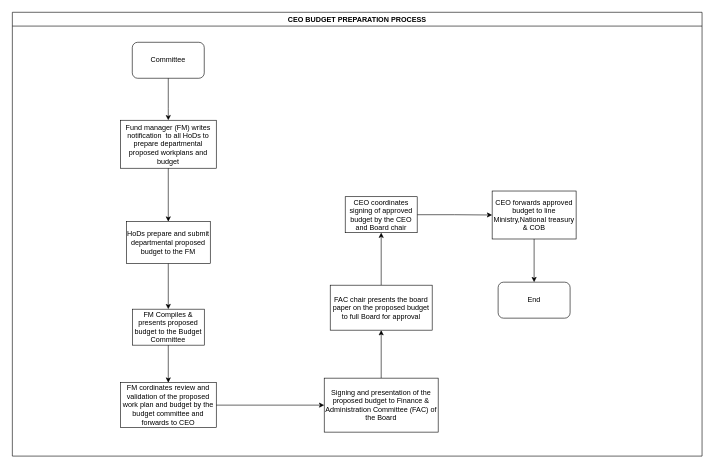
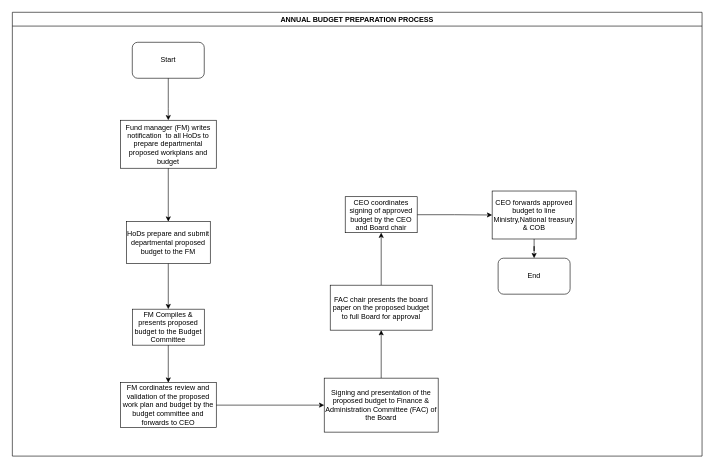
  <mxCell id="0" />
  <mxCell id="1" parent="0" />
- <mxCell id="2" value="CEO BUDGET PREPARATION PROCESS" style="swimlane;" vertex="1" parent="1"><mxGeometry x="20" y="20" width="1150" height="740" as="geometry" /></mxCell>
- <mxCell id="3" value="Committee" style="rounded=1;whiteSpace=wrap;html=1;" vertex="1" parent="2"><mxGeometry x="200" y="50" width="120" height="60" as="geometry" /></mxCell>
+ <mxCell id="2" value="ANNUAL BUDGET PREPARATION PROCESS" style="swimlane;" vertex="1" parent="1"><mxGeometry x="20" y="20" width="1150" height="740" as="geometry" /></mxCell>
+ <mxCell id="3" value="Start" style="rounded=1;whiteSpace=wrap;html=1;" vertex="1" parent="2"><mxGeometry x="200" y="50" width="120" height="60" as="geometry" /></mxCell>
  <mxCell id="4" value="Fund manager (FM) writes notification&amp;nbsp; to all HoDs to prepare departmental proposed workplans and budget " style="rounded=0;whiteSpace=wrap;html=1;" vertex="1" parent="2"><mxGeometry x="180" y="180" width="160" height="80" as="geometry" /></mxCell>
  <mxCell id="5" value="" style="edgeStyle=orthogonalEdgeStyle;rounded=0;orthogonalLoop=1;jettySize=auto;html=1;entryX=0.5;entryY=0;entryDx=0;entryDy=0;exitX=0.5;exitY=1;exitDx=0;exitDy=0;" edge="1" parent="2" source="3" target="4"><mxGeometry relative="1" as="geometry"><mxPoint x="260" y="190" as="targetPoint" /><Array as="points"><mxPoint x="260" y="160" /><mxPoint x="260" y="160" /></Array></mxGeometry></mxCell>
  <mxCell id="6" value="FM &lt;span lang=&quot;EN-GB&quot;&gt;cordinates review and validation of the proposed work plan and budget by the budget committee and forwards to CEO &lt;/span&gt;" style="whiteSpace=wrap;html=1;rounded=0;" vertex="1" parent="2"><mxGeometry x="180" y="617.5" width="160" height="75" as="geometry" /></mxCell>
  <mxCell id="7" value="HoDs &lt;span lang=&quot;EN-GB&quot;&gt;prepare and submit departmental proposed budget to the FM &lt;/span&gt;" style="whiteSpace=wrap;html=1;rounded=0;" vertex="1" parent="2"><mxGeometry x="190" y="349" width="140" height="70" as="geometry" /></mxCell>
  <mxCell id="8" value="" style="edgeStyle=orthogonalEdgeStyle;rounded=0;orthogonalLoop=1;jettySize=auto;html=1;" edge="1" parent="2" source="4" target="7"><mxGeometry relative="1" as="geometry" /></mxCell>
  <mxCell id="9" value="&lt;span lang=&quot;EN-GB&quot;&gt;FM Compiles &amp;amp; presents proposed budget to the Budget Committee &lt;/span&gt;" style="whiteSpace=wrap;html=1;rounded=0;" vertex="1" parent="2"><mxGeometry x="200" y="495" width="120" height="60" as="geometry" /></mxCell>
  <mxCell id="10" value="" style="edgeStyle=orthogonalEdgeStyle;rounded=0;orthogonalLoop=1;jettySize=auto;html=1;" edge="1" parent="2" source="7" target="9"><mxGeometry relative="1" as="geometry" /></mxCell>
  <mxCell id="11" value="" style="edgeStyle=orthogonalEdgeStyle;rounded=0;orthogonalLoop=1;jettySize=auto;html=1;" edge="1" parent="2" source="9" target="6"><mxGeometry relative="1" as="geometry" /></mxCell>
  <mxCell id="12" value="&lt;span lang=&quot;EN-GB&quot;&gt;CEO forwards approved budget to line Ministry,National treasury &amp;amp; COB&lt;/span&gt;&lt;b&gt;&lt;span lang=&quot;EN-GB&quot;&gt; &lt;/span&gt;&lt;/b&gt;" style="whiteSpace=wrap;html=1;rounded=0;" vertex="1" parent="2"><mxGeometry x="800" y="298" width="140" height="80" as="geometry" /></mxCell>
- <mxCell id="13" value="End" style="rounded=1;whiteSpace=wrap;html=1;" vertex="1" parent="2"><mxGeometry x="810" y="450" width="120" height="60" as="geometry" /></mxCell>
+ <mxCell id="13" value="End" style="rounded=1;whiteSpace=wrap;html=1;" vertex="1" parent="2"><mxGeometry x="810" y="410" width="120" height="60" as="geometry" /></mxCell>
  <mxCell id="14" value="" style="edgeStyle=orthogonalEdgeStyle;rounded=0;orthogonalLoop=1;jettySize=auto;html=1;entryX=0.5;entryY=0;entryDx=0;entryDy=0;" edge="1" parent="2" source="12" target="13"><mxGeometry relative="1" as="geometry"><mxPoint x="870" y="447.5" as="targetPoint" /></mxGeometry></mxCell>
  <mxCell id="15" value="" style="edgeStyle=orthogonalEdgeStyle;rounded=0;orthogonalLoop=1;jettySize=auto;html=1;" edge="1" parent="1" source="6" target="17"><mxGeometry relative="1" as="geometry" /></mxCell>
  <mxCell id="16" value="" style="edgeStyle=orthogonalEdgeStyle;rounded=0;orthogonalLoop=1;jettySize=auto;html=1;" edge="1" parent="1" source="17" target="19"><mxGeometry relative="1" as="geometry" /></mxCell>
  <mxCell id="17" value="Signing and presentation of the proposed budget to Finance &amp;amp; Administration Committee (FAC) of the Board" style="rounded=0;whiteSpace=wrap;html=1;" vertex="1" parent="1"><mxGeometry x="540" y="630" width="190" height="90" as="geometry" /></mxCell>
  <mxCell id="18" value="" style="edgeStyle=orthogonalEdgeStyle;rounded=0;orthogonalLoop=1;jettySize=auto;html=1;" edge="1" parent="1" source="19" target="21"><mxGeometry relative="1" as="geometry" /></mxCell>
  <mxCell id="19" value="FAC chair presents the board paper on the proposed budget to full Board for approval " style="whiteSpace=wrap;html=1;rounded=0;" vertex="1" parent="1"><mxGeometry x="550" y="475" width="170" height="75" as="geometry" /></mxCell>
  <mxCell id="20" value="" style="edgeStyle=orthogonalEdgeStyle;rounded=0;orthogonalLoop=1;jettySize=auto;html=1;" edge="1" parent="1" source="21" target="12"><mxGeometry relative="1" as="geometry" /></mxCell>
  <mxCell id="21" value="CEO coordinates signing of approved budget by the CEO and Board chair" style="whiteSpace=wrap;html=1;rounded=0;" vertex="1" parent="1"><mxGeometry x="575" y="327.5" width="120" height="60" as="geometry" /></mxCell>
